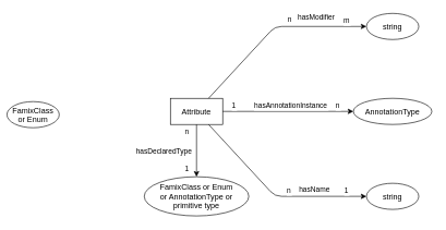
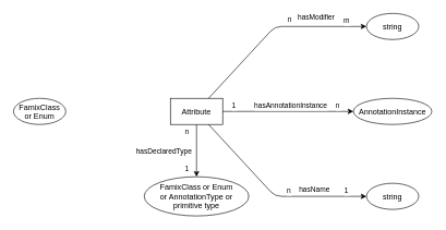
  <mxCell id="0" />
  <mxCell id="1" parent="0" />
- <mxCell id="2" value="FamixClass&#10;or Enum" style="ellipse;" vertex="1" parent="1"><mxGeometry x="10" y="155" width="80" height="40" as="geometry" /></mxCell>
+ <mxCell id="2" value="FamixClass&#10;or Enum" style="ellipse;" vertex="1" parent="1"><mxGeometry x="20" y="150" width="80" height="40" as="geometry" /></mxCell>
  <mxCell id="3" value="Attribute" style="rounded=0;" vertex="1" parent="1"><mxGeometry x="260" y="150" width="80" height="40" as="geometry" /></mxCell>
  <mxCell id="4" value="" style="endArrow=classic;" edge="1" parent="1" source="3" target="23"><mxGeometry width="50" height="50" relative="1" as="geometry"><mxPoint x="60" y="-10" as="sourcePoint" /><mxPoint x="340" y="-10" as="targetPoint" /><Array as="points"><mxPoint x="420" y="300" /></Array></mxGeometry></mxCell>
  <mxCell id="5" value="hasName" style="edgeLabel;align=center;verticalAlign=middle;resizable=0;points=[];" vertex="1" connectable="0" parent="4"><mxGeometry x="-0.1" y="-2" relative="1" as="geometry"><mxPoint x="75" y="2" as="offset" /></mxGeometry></mxCell>
  <mxCell id="6" value="n" style="edgeLabel;align=center;verticalAlign=middle;resizable=0;points=[];" vertex="1" connectable="0" parent="4"><mxGeometry x="-0.929" y="4" relative="1" as="geometry"><mxPoint x="113" y="96" as="offset" /></mxGeometry></mxCell>
  <mxCell id="7" value="1" style="edgeLabel;align=center;verticalAlign=middle;resizable=0;points=[];" vertex="1" connectable="0" parent="4"><mxGeometry x="0.85" y="3" relative="1" as="geometry"><mxPoint x="-9" y="-7" as="offset" /></mxGeometry></mxCell>
  <mxCell id="8" value="FamixClass or Enum&#10;or AnnotationType or&#10;primitive type" style="ellipse;" vertex="1" parent="1"><mxGeometry x="220" y="270" width="160" height="60" as="geometry" /></mxCell>
  <mxCell id="9" value="" style="endArrow=classic;" edge="1" parent="1" source="3" target="8"><mxGeometry width="50" height="50" relative="1" as="geometry"><mxPoint x="70" y="40" as="sourcePoint" /><mxPoint x="360" y="50" as="targetPoint" /></mxGeometry></mxCell>
  <mxCell id="10" value="hasDeclaredType" style="edgeLabel;align=center;verticalAlign=middle;resizable=0;points=[];" vertex="1" connectable="0" parent="9"><mxGeometry x="-0.1" y="-2" relative="1" as="geometry"><mxPoint x="-48" y="4" as="offset" /></mxGeometry></mxCell>
  <mxCell id="11" value="n" style="edgeLabel;align=center;verticalAlign=middle;resizable=0;points=[];" vertex="1" connectable="0" parent="9"><mxGeometry x="-0.929" y="4" relative="1" as="geometry"><mxPoint x="-19" y="7" as="offset" /></mxGeometry></mxCell>
  <mxCell id="12" value="1" style="edgeLabel;align=center;verticalAlign=middle;resizable=0;points=[];" vertex="1" connectable="0" parent="9"><mxGeometry x="0.85" y="3" relative="1" as="geometry"><mxPoint x="-18" y="-7" as="offset" /></mxGeometry></mxCell>
- <mxCell id="13" value="AnnotationType" style="ellipse;" vertex="1" parent="1"><mxGeometry x="540" y="150" width="120" height="40" as="geometry" /></mxCell>
+ <mxCell id="13" value="AnnotationInstance" style="ellipse;" vertex="1" parent="1"><mxGeometry x="540" y="150" width="120" height="40" as="geometry" /></mxCell>
  <mxCell id="14" value="" style="endArrow=classic;" edge="1" parent="1" source="3" target="13"><mxGeometry width="50" height="50" relative="1" as="geometry"><mxPoint x="70" y="0" as="sourcePoint" /><mxPoint x="350" y="0" as="targetPoint" /></mxGeometry></mxCell>
  <mxCell id="15" value="hasAnnotationInstance" style="edgeLabel;align=center;verticalAlign=middle;resizable=0;points=[];" vertex="1" connectable="0" parent="14"><mxGeometry x="-0.1" y="-2" relative="1" as="geometry"><mxPoint x="14" y="-12" as="offset" /></mxGeometry></mxCell>
  <mxCell id="16" value="1" style="edgeLabel;align=center;verticalAlign=middle;resizable=0;points=[];" vertex="1" connectable="0" parent="14"><mxGeometry x="-0.929" y="4" relative="1" as="geometry"><mxPoint x="10" y="-6" as="offset" /></mxGeometry></mxCell>
  <mxCell id="17" value="n" style="edgeLabel;align=center;verticalAlign=middle;resizable=0;points=[];" vertex="1" connectable="0" parent="14"><mxGeometry x="0.85" y="3" relative="1" as="geometry"><mxPoint x="-9" y="-7" as="offset" /></mxGeometry></mxCell>
  <mxCell id="18" value="string" style="ellipse;" vertex="1" parent="1"><mxGeometry x="560" y="20" width="80" height="40" as="geometry" /></mxCell>
  <mxCell id="19" value="" style="endArrow=classic;" edge="1" parent="1" source="3" target="18"><mxGeometry width="50" height="50" relative="1" as="geometry"><mxPoint x="70" y="0" as="sourcePoint" /><mxPoint x="350" y="0" as="targetPoint" /><Array as="points"><mxPoint x="420" y="40" /></Array></mxGeometry></mxCell>
  <mxCell id="20" value="hasModifier" style="edgeLabel;align=center;verticalAlign=middle;resizable=0;points=[];" vertex="1" connectable="0" parent="19"><mxGeometry x="-0.1" y="-2" relative="1" as="geometry"><mxPoint x="75" y="-30" as="offset" /></mxGeometry></mxCell>
  <mxCell id="21" value="n" style="edgeLabel;align=center;verticalAlign=middle;resizable=0;points=[];" vertex="1" connectable="0" parent="19"><mxGeometry x="-0.929" y="4" relative="1" as="geometry"><mxPoint x="120" y="-111" as="offset" /></mxGeometry></mxCell>
  <mxCell id="22" value="m" style="edgeLabel;align=center;verticalAlign=middle;resizable=0;points=[];" vertex="1" connectable="0" parent="19"><mxGeometry x="0.85" y="3" relative="1" as="geometry"><mxPoint x="-9" y="-7" as="offset" /></mxGeometry></mxCell>
  <mxCell id="23" value="string" style="ellipse;" vertex="1" parent="1"><mxGeometry x="560" y="280" width="80" height="40" as="geometry" /></mxCell>
